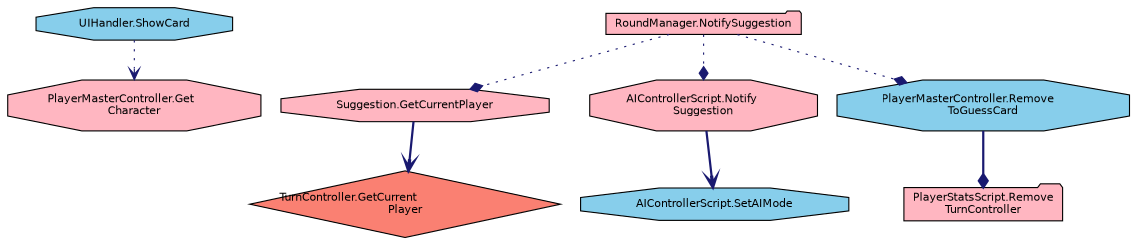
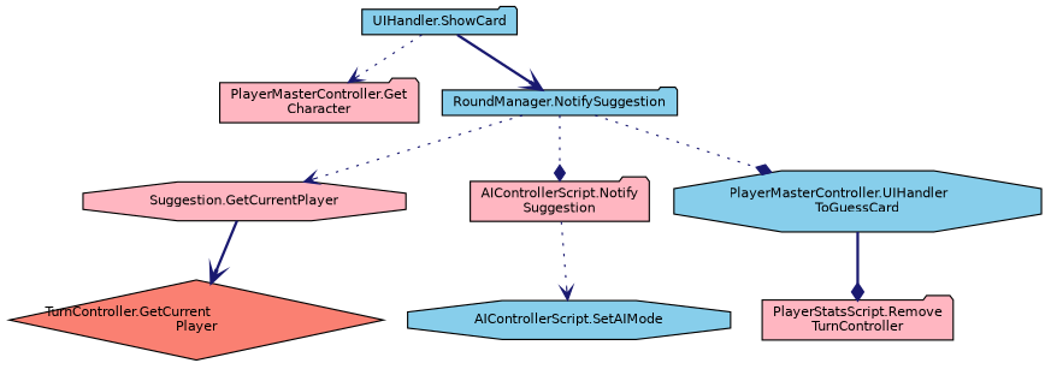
  digraph {
    rankdir=TB
    node [color=black fillcolor=lightpink fontname=Helvetica fontsize=10 shape=octagon style=filled]
    edge [arrowhead=vee color=midnightblue fontname=Helvetica fontsize=10 labelfontname=Helvetica labelfontsize=10 style=dotted]
-   n1 [fillcolor=skyblue fontcolor=black height=0.2 label="UIHandler.ShowCard" width=0.4]
-   n2 [height=0.2 label="PlayerMasterController.Get\lCharacter" width=0.4]
-   n3 [height=0.2 label="RoundManager.NotifySuggestion" shape=folder width=0.4]
+   n1 [fillcolor=skyblue fontcolor=black height=0.2 label="UIHandler.ShowCard" shape=folder width=0.4]
+   n2 [height=0.2 label="PlayerMasterController.Get\lCharacter" shape=folder width=0.4]
+   n3 [fillcolor=skyblue height=0.2 label="RoundManager.NotifySuggestion" shape=folder width=0.4]
    n4 [height=0.2 label="Suggestion.GetCurrentPlayer" width=0.4]
-   n5 [height=0.2 label="AIControllerScript.Notify\lSuggestion" width=0.4]
-   n6 [fillcolor=skyblue height=0.2 label="PlayerMasterController.Remove\lToGuessCard" width=0.4]
+   n5 [height=0.2 label="AIControllerScript.Notify\lSuggestion" shape=folder width=0.4]
+   n6 [fillcolor=skyblue height=0.2 label="PlayerMasterController.UIHandler\lToGuessCard" width=0.4]
    n7 [fillcolor=salmon height=0.2 label="TurnController.GetCurrent\lPlayer" shape=diamond width=0.4]
    n8 [fillcolor=skyblue height=0.2 label="AIControllerScript.SetAIMode" width=0.4]
    n9 [height=0.2 label="PlayerStatsScript.Remove\lTurnController" shape=folder width=0.4]
    n1 -> n2
-   n3 -> n4 [arrowhead=diamond]
+   n1 -> n3 [style=bold]
+   n3 -> n4
    n3 -> n5 [arrowhead=diamond]
    n3 -> n6 [arrowhead=diamond]
    n4 -> n7 [style=bold]
-   n5 -> n8 [style=bold]
+   n5 -> n8
    n6 -> n9 [arrowhead=diamond style=bold]
  }
